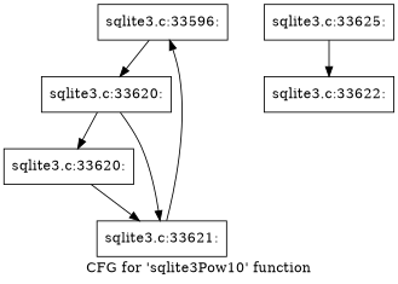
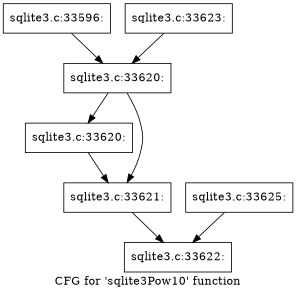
  digraph {
    label="CFG for 'sqlite3Pow10' function"
    node [shape=record]
    n1 [label="{sqlite3.c:33596:}"]
    n2 [label="{sqlite3.c:33620:}"]
    n3 [label="{sqlite3.c:33620:}"]
    n4 [label="{sqlite3.c:33621:}"]
    n5 [label="{sqlite3.c:33622:}"]
+   n6 [label="{sqlite3.c:33623:}"]
    n7 [label="{sqlite3.c:33625:}"]
    n1 -> n2
    n2 -> n3
    n2 -> n4
    n3 -> n4
-   n4 -> n1
+   n4 -> n5
+   n6 -> n2
    n7 -> n5
  }
